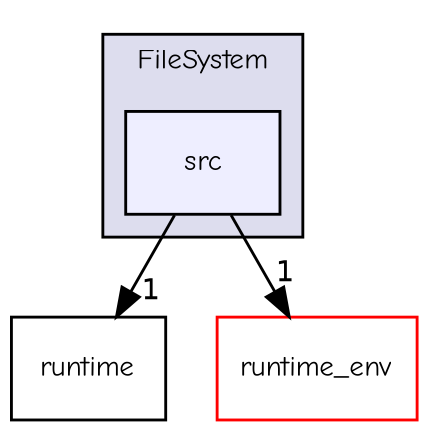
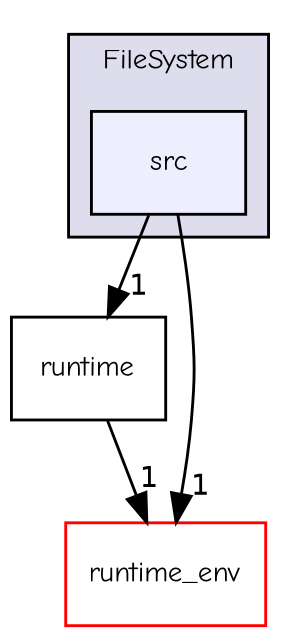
  digraph {
    compound=true
    fontname="Comic Neue"
    node [fontname="Comic Neue" fontsize=10 shape=box style=filled]
    edge [fontname="Comic Neue" headlabel=1 labeldistance=1.5 labelfontname=Helvetica labelfontsize=10]
    n1 [fillcolor="#eeeeff" label=src pencolor=black]
    n2 [label=runtime style=""]
    n3 [color=red fillcolor=white label=runtime_env]
    subgraph cluster_1 {
      bgcolor="#ddddee"
      fontsize=10
      label=FileSystem
      pencolor=black
      n1
    }
    n1 -> n2
    n1 -> n3
+   n2 -> n3
  }
